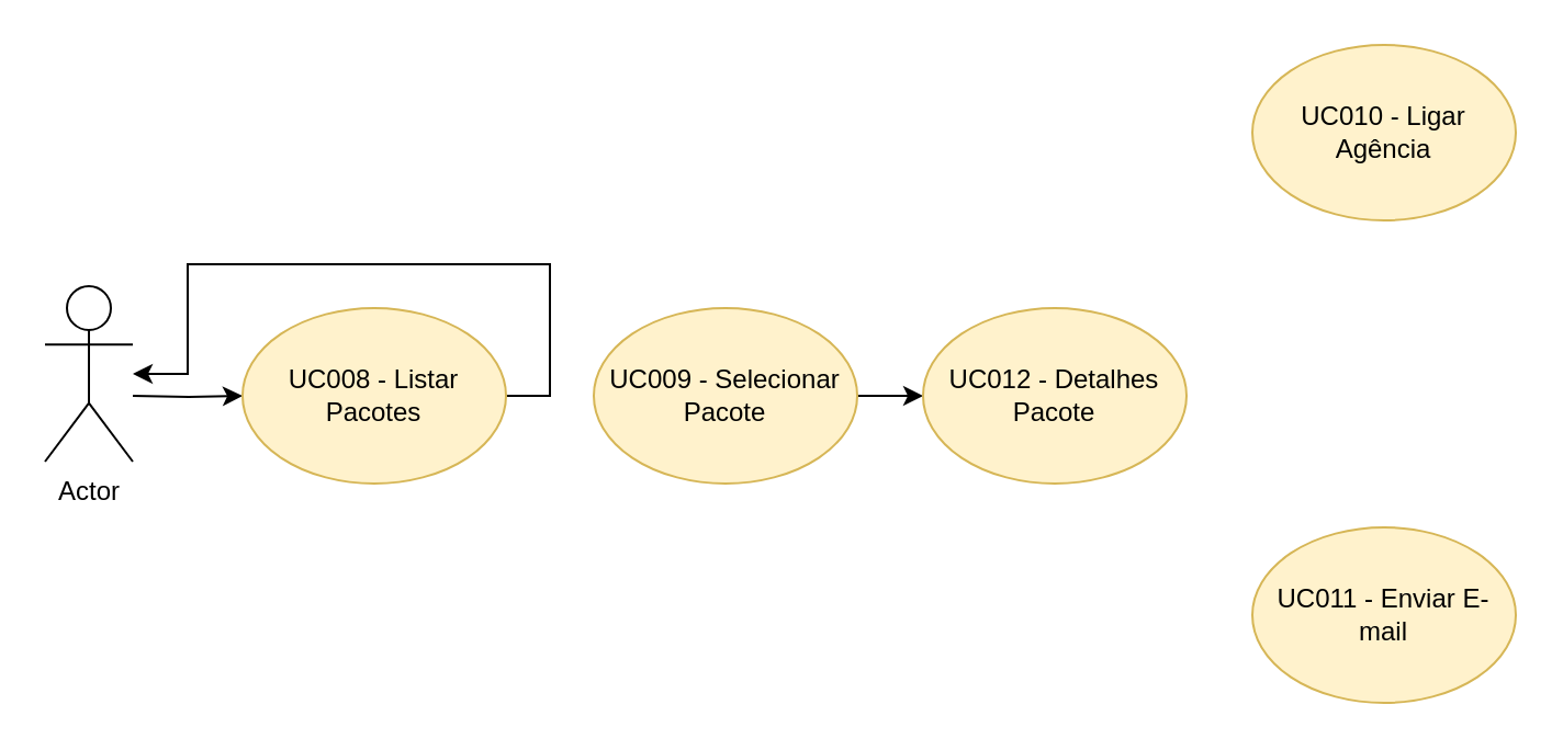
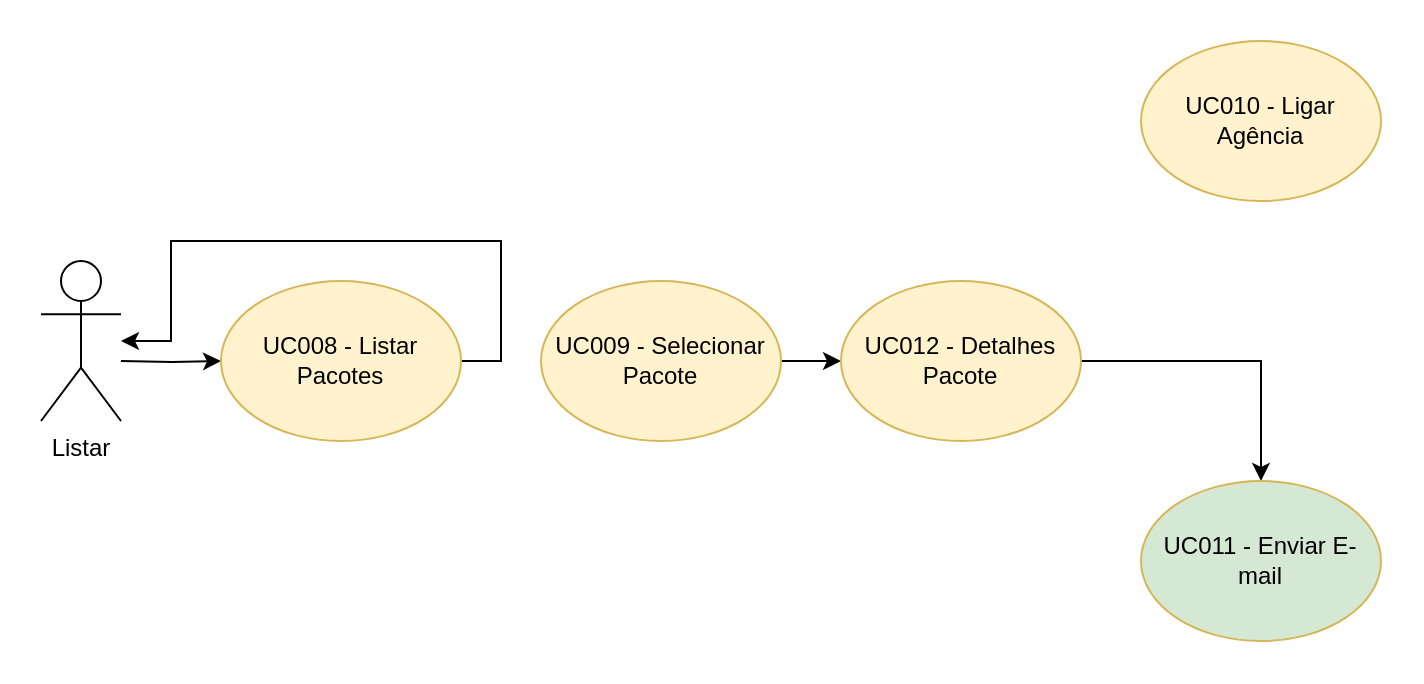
  <mxCell id="0" />
  <mxCell id="1" parent="0" />
  <mxCell id="2" style="edgeStyle=orthogonalEdgeStyle;rounded=0;orthogonalLoop=1;jettySize=auto;html=1;" edge="1" parent="1" target="6"><mxGeometry relative="1" as="geometry"><mxPoint x="60" y="180" as="sourcePoint" /></mxGeometry></mxCell>
  <mxCell id="3" style="edgeStyle=orthogonalEdgeStyle;rounded=0;orthogonalLoop=1;jettySize=auto;html=1;" edge="1" parent="1" source="4" target="8"><mxGeometry relative="1" as="geometry" /></mxCell>
  <mxCell id="4" value="UC009 - Selecionar Pacote" style="ellipse;whiteSpace=wrap;html=1;fillColor=#fff2cc;strokeColor=#d6b656;" vertex="1" parent="1"><mxGeometry x="270" y="140" width="120" height="80" as="geometry" /></mxCell>
  <mxCell id="5" style="edgeStyle=orthogonalEdgeStyle;rounded=0;orthogonalLoop=1;jettySize=auto;html=1;exitX=1;exitY=0.5;exitDx=0;exitDy=0;" edge="1" parent="1" source="6" target="11"><mxGeometry relative="1" as="geometry" /></mxCell>
  <mxCell id="6" value="UC008 - Listar Pacotes" style="ellipse;whiteSpace=wrap;html=1;fillColor=#fff2cc;strokeColor=#d6b656;" vertex="1" parent="1"><mxGeometry x="110" y="140" width="120" height="80" as="geometry" /></mxCell>
+ <mxCell id="7" style="edgeStyle=orthogonalEdgeStyle;rounded=0;orthogonalLoop=1;jettySize=auto;html=1;entryX=0.5;entryY=0;entryDx=0;entryDy=0;" edge="1" parent="1" source="8" target="10"><mxGeometry relative="1" as="geometry" /></mxCell>
  <mxCell id="8" value="UC012 - Detalhes Pacote" style="ellipse;whiteSpace=wrap;html=1;fillColor=#fff2cc;strokeColor=#d6b656;" vertex="1" parent="1"><mxGeometry x="420" y="140" width="120" height="80" as="geometry" /></mxCell>
  <mxCell id="9" value="UC010 - Ligar Agência" style="ellipse;whiteSpace=wrap;html=1;fillColor=#fff2cc;strokeColor=#d6b656;" vertex="1" parent="1"><mxGeometry x="570" y="20" width="120" height="80" as="geometry" /></mxCell>
- <mxCell id="10" value="UC011 - Enviar E-mail" style="ellipse;whiteSpace=wrap;html=1;fillColor=#fff2cc;strokeColor=#d6b656;" vertex="1" parent="1"><mxGeometry x="570" y="240" width="120" height="80" as="geometry" /></mxCell>
- <mxCell id="11" value="Actor" style="shape=umlActor;verticalLabelPosition=bottom;labelBackgroundColor=#ffffff;verticalAlign=top;html=1;outlineConnect=0;" vertex="1" parent="1"><mxGeometry x="20" y="130" width="40" height="80" as="geometry" /></mxCell>
+ <mxCell id="10" value="UC011 - Enviar E-mail" style="ellipse;whiteSpace=wrap;html=1;fillColor=#d5e8d4;strokeColor=#d6b656;" vertex="1" parent="1"><mxGeometry x="570" y="240" width="120" height="80" as="geometry" /></mxCell>
+ <mxCell id="11" value="Listar" style="shape=umlActor;verticalLabelPosition=bottom;labelBackgroundColor=#ffffff;verticalAlign=top;html=1;outlineConnect=0;" vertex="1" parent="1"><mxGeometry x="20" y="130" width="40" height="80" as="geometry" /></mxCell>
